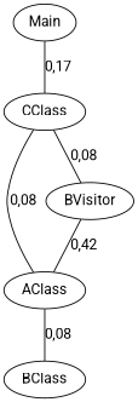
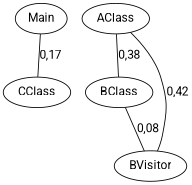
  strict graph {
    fontname=Roboto
    node [fontname=Roboto]
    edge [fontname=Roboto weight=0.08333333333333333]
    CClass
    AClass
    BClass
    BVisitor
    Main
-   CClass -- AClass [label="0,08"]
-   AClass -- BClass [label="0,08"]
-   CClass -- BVisitor [label="0,08"]
+   AClass -- BClass [label="0,38"]
+   BClass -- BVisitor [label="0,08"]
    BVisitor -- AClass [label="0,42" weight=0.4166666666666667]
    Main -- CClass [label="0,17" weight=0.16666666666666666]
  }
